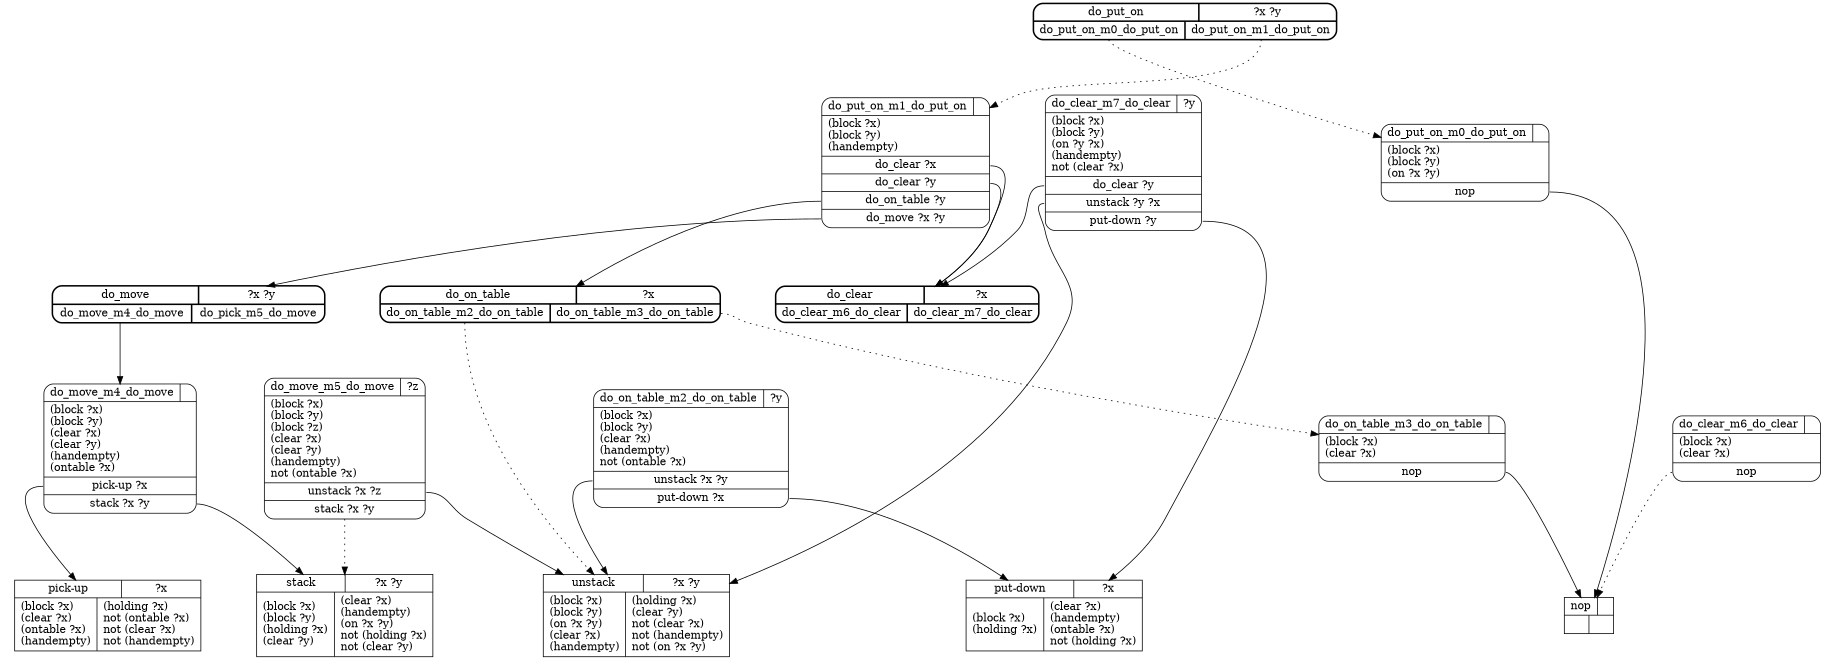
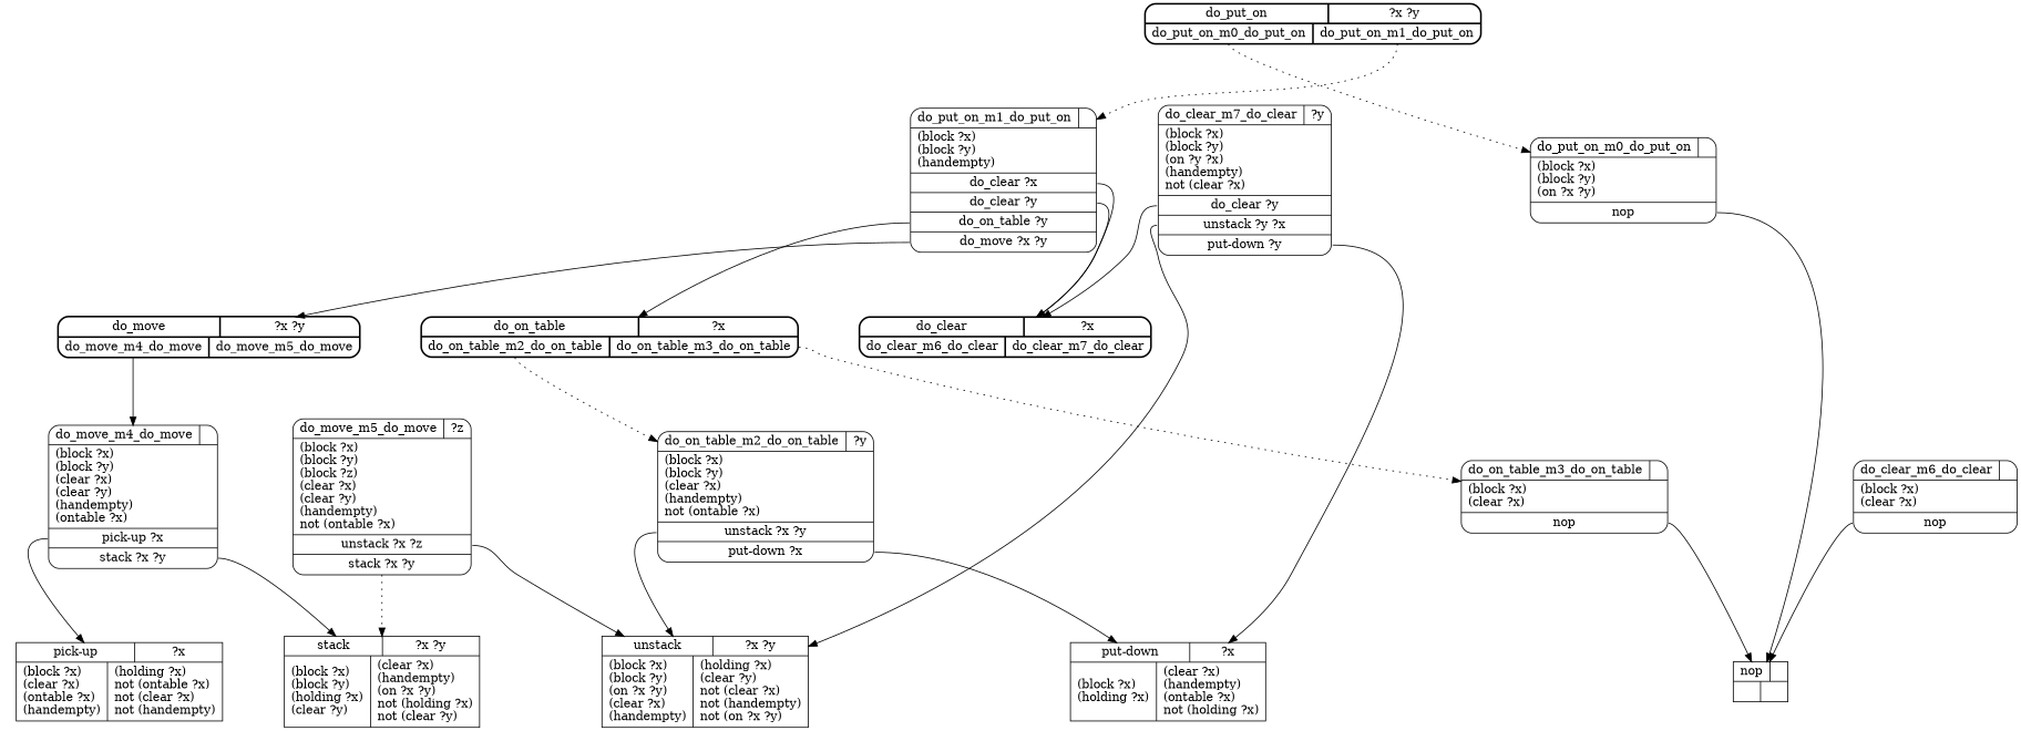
  digraph {
    nodesep=1
    ranksep=1
    node [shape=Mrecord]
    edge [tailport=0]
    "pick-up" [label="{{\N|?x}|{(block ?x)\l(clear ?x)\l(ontable ?x)\l(handempty)\l|(holding ?x)\lnot (ontable ?x)\lnot (clear ?x)\lnot (handempty)\l}}" shape=record]
    "put-down" [label="{{\N|?x}|{(block ?x)\l(holding ?x)\l|(clear ?x)\l(handempty)\l(ontable ?x)\lnot (holding ?x)\l}}" shape=record]
    stack [label="{{\N|?x ?y}|{(block ?x)\l(block ?y)\l(holding ?x)\l(clear ?y)\l|(clear ?x)\l(handempty)\l(on ?x ?y)\lnot (holding ?x)\lnot (clear ?y)\l}}" shape=record]
    unstack [label="{{\N|?x ?y}|{(block ?x)\l(block ?y)\l(on ?x ?y)\l(clear ?x)\l(handempty)\l|(holding ?x)\l(clear ?y)\lnot (clear ?x)\lnot (handempty)\lnot (on ?x ?y)\l}}" shape=record]
    nop [label="{{\N|}|{|}}" shape=record]
    do_put_on [label="{{\N|?x ?y}|{<0>do_put_on_m0_do_put_on|<1>do_put_on_m1_do_put_on}}" style=bold]
    do_put_on_m0_do_put_on [label="{{\N|}|(block ?x)\l(block ?y)\l(on ?x ?y)\l|<0>nop}"]
    do_put_on_m1_do_put_on [label="{{\N|}|(block ?x)\l(block ?y)\l(handempty)\l|<0>do_clear ?x|<1>do_clear ?y|<2>do_on_table ?y|<3>do_move ?x ?y}"]
    do_clear [label="{{\N|?x}|{<0>do_clear_m6_do_clear|<1>do_clear_m7_do_clear}}" style=bold]
    do_on_table [label="{{\N|?x}|{<0>do_on_table_m2_do_on_table|<1>do_on_table_m3_do_on_table}}" style=bold]
-   do_move [label="{{\N|?x ?y}|{<0>do_move_m4_do_move|<1>do_pick_m5_do_move}}" style=bold]
+   do_move [label="{{\N|?x ?y}|{<0>do_move_m4_do_move|<1>do_move_m5_do_move}}" style=bold]
    do_on_table_m2_do_on_table [label="{{\N|?y}|(block ?x)\l(block ?y)\l(clear ?x)\l(handempty)\lnot (ontable ?x)\l|<0>unstack ?x ?y|<1>put-down ?x}"]
    do_on_table_m3_do_on_table [label="{{\N|}|(block ?x)\l(clear ?x)\l|<0>nop}"]
    do_move_m4_do_move [label="{{\N|}|(block ?x)\l(block ?y)\l(clear ?x)\l(clear ?y)\l(handempty)\l(ontable ?x)\l|<0>pick-up ?x|<1>stack ?x ?y}"]
    do_clear_m6_do_clear [label="{{\N|}|(block ?x)\l(clear ?x)\l|<0>nop}"]
    do_clear_m7_do_clear [label="{{\N|?y}|(block ?x)\l(block ?y)\l(on ?y ?x)\l(handempty)\lnot (clear ?x)\l|<0>do_clear ?y|<1>unstack ?y ?x|<2>put-down ?y}"]
    do_move_m5_do_move [label="{{\N|?z}|(block ?x)\l(block ?y)\l(block ?z)\l(clear ?x)\l(clear ?y)\l(handempty)\lnot (ontable ?x)\l|<0>unstack ?x ?z|<1>stack ?x ?y}"]
    do_put_on -> do_put_on_m0_do_put_on [style=dotted]
    do_put_on -> do_put_on_m1_do_put_on [style=dotted tailport=1]
    do_put_on_m0_do_put_on -> nop
    do_put_on_m1_do_put_on -> do_clear
    do_put_on_m1_do_put_on -> do_clear [tailport=1]
    do_put_on_m1_do_put_on -> do_on_table [tailport=2]
    do_put_on_m1_do_put_on -> do_move [tailport=3]
-   do_on_table -> unstack [style=dotted]
+   do_on_table -> do_on_table_m2_do_on_table [style=dotted]
    do_on_table -> do_on_table_m3_do_on_table [style=dotted tailport=1]
    do_move -> do_move_m4_do_move [style=solid]
    do_on_table_m2_do_on_table -> "put-down" [tailport=1]
    do_on_table_m2_do_on_table -> unstack
    do_on_table_m3_do_on_table -> nop
    do_move_m4_do_move -> "pick-up"
    do_move_m4_do_move -> stack [tailport=1]
-   do_clear_m6_do_clear -> nop [style=dotted]
+   do_clear_m6_do_clear -> nop
    do_clear_m7_do_clear -> "put-down" [tailport=2]
    do_clear_m7_do_clear -> unstack [tailport=1]
    do_clear_m7_do_clear -> do_clear
    do_move_m5_do_move -> stack [style=dotted tailport=1]
    do_move_m5_do_move -> unstack
  }
